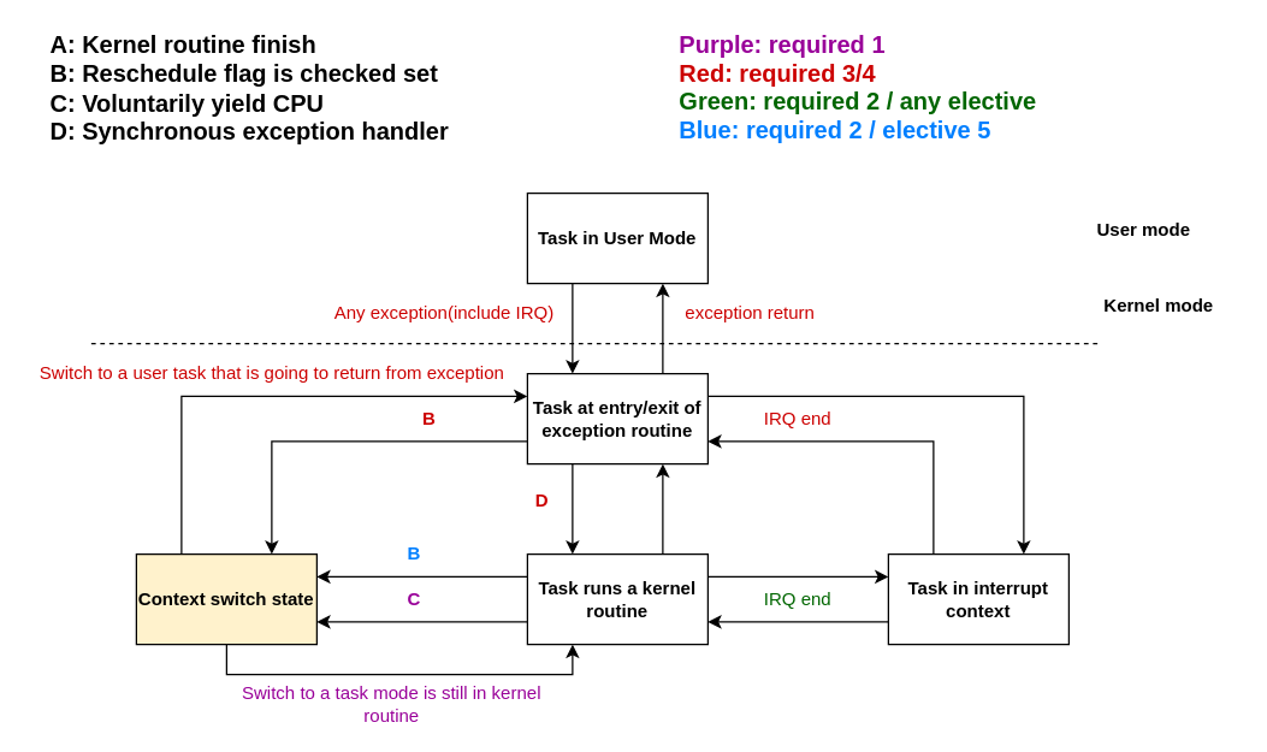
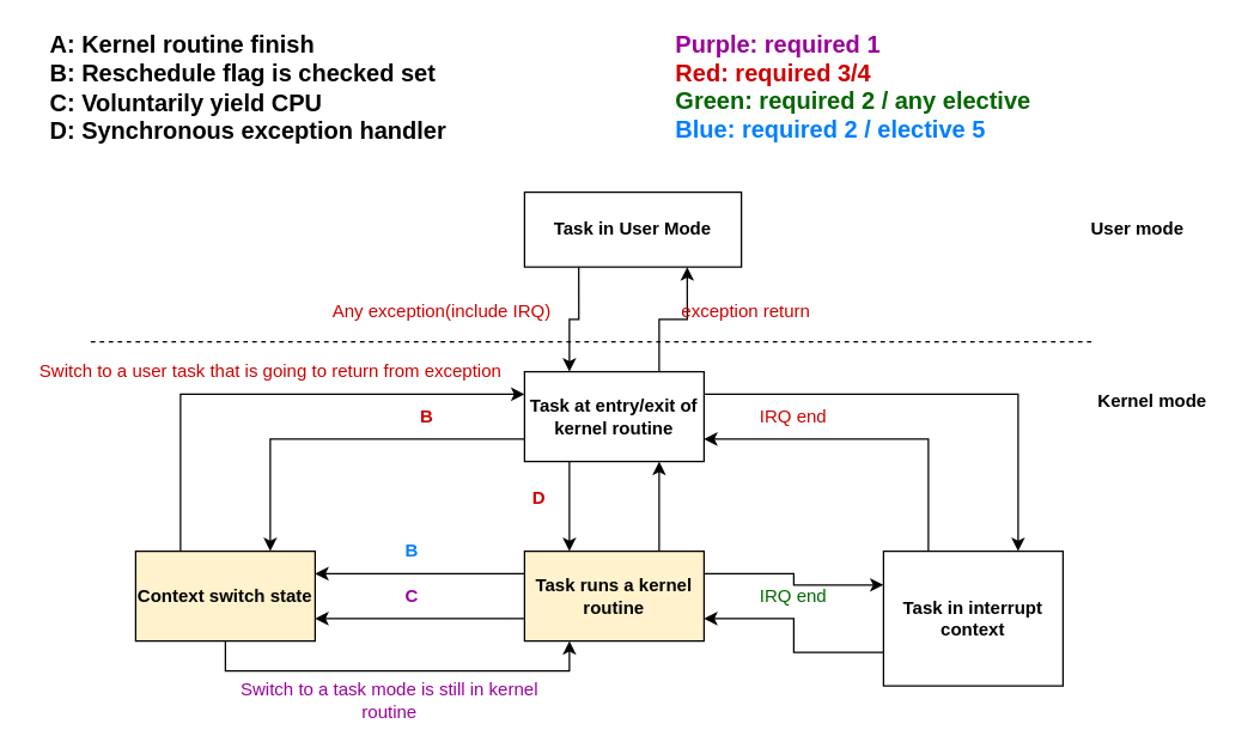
  <mxCell id="0" />
  <mxCell id="1" parent="0" />
  <mxCell id="2" style="edgeStyle=orthogonalEdgeStyle;rounded=0;orthogonalLoop=1;jettySize=auto;html=1;exitX=0.25;exitY=1;exitDx=0;exitDy=0;entryX=0.25;entryY=0;entryDx=0;entryDy=0;" parent="1" source="3" target="8" edge="1"><mxGeometry relative="1" as="geometry" /></mxCell>
- <mxCell id="3" value="&lt;b&gt;Task in User Mode&lt;/b&gt;" style="rounded=0;whiteSpace=wrap;html=1;" parent="1" vertex="1"><mxGeometry x="350" y="110" width="120" height="60" as="geometry" /></mxCell>
+ <mxCell id="3" value="&lt;b&gt;Task in User Mode&lt;/b&gt;" style="rounded=0;whiteSpace=wrap;html=1;" parent="1" vertex="1"><mxGeometry x="350" y="110" width="145" height="50" as="geometry" /></mxCell>
  <mxCell id="4" style="edgeStyle=orthogonalEdgeStyle;rounded=0;orthogonalLoop=1;jettySize=auto;html=1;exitX=0.75;exitY=0;exitDx=0;exitDy=0;entryX=0.75;entryY=1;entryDx=0;entryDy=0;" parent="1" source="8" target="3" edge="1"><mxGeometry relative="1" as="geometry" /></mxCell>
  <mxCell id="5" style="edgeStyle=orthogonalEdgeStyle;rounded=0;orthogonalLoop=1;jettySize=auto;html=1;exitX=0;exitY=0.75;exitDx=0;exitDy=0;entryX=0.75;entryY=0;entryDx=0;entryDy=0;" parent="1" source="8" target="19" edge="1"><mxGeometry relative="1" as="geometry" /></mxCell>
  <mxCell id="6" style="edgeStyle=orthogonalEdgeStyle;rounded=0;orthogonalLoop=1;jettySize=auto;html=1;exitX=1;exitY=0.25;exitDx=0;exitDy=0;entryX=0.75;entryY=0;entryDx=0;entryDy=0;" parent="1" source="8" target="16" edge="1"><mxGeometry relative="1" as="geometry" /></mxCell>
  <mxCell id="7" style="edgeStyle=orthogonalEdgeStyle;rounded=0;orthogonalLoop=1;jettySize=auto;html=1;exitX=0.25;exitY=1;exitDx=0;exitDy=0;entryX=0.25;entryY=0;entryDx=0;entryDy=0;" parent="1" source="8" target="13" edge="1"><mxGeometry relative="1" as="geometry" /></mxCell>
- <mxCell id="8" value="&lt;b&gt;Task at entry/exit of exception routine&lt;/b&gt;" style="rounded=0;whiteSpace=wrap;html=1;" parent="1" vertex="1"><mxGeometry x="350" y="230" width="120" height="60" as="geometry" /></mxCell>
+ <mxCell id="8" value="&lt;b&gt;Task at entry/exit of kernel routine&lt;/b&gt;" style="rounded=0;whiteSpace=wrap;html=1;" parent="1" vertex="1"><mxGeometry x="350" y="230" width="120" height="60" as="geometry" /></mxCell>
  <mxCell id="9" style="edgeStyle=orthogonalEdgeStyle;rounded=0;orthogonalLoop=1;jettySize=auto;html=1;exitX=0;exitY=0.25;exitDx=0;exitDy=0;entryX=1;entryY=0.25;entryDx=0;entryDy=0;" parent="1" source="13" target="19" edge="1"><mxGeometry relative="1" as="geometry" /></mxCell>
  <mxCell id="10" style="edgeStyle=orthogonalEdgeStyle;rounded=0;orthogonalLoop=1;jettySize=auto;html=1;exitX=0;exitY=0.75;exitDx=0;exitDy=0;entryX=1;entryY=0.75;entryDx=0;entryDy=0;" parent="1" source="13" target="19" edge="1"><mxGeometry relative="1" as="geometry" /></mxCell>
  <mxCell id="11" style="edgeStyle=orthogonalEdgeStyle;rounded=0;orthogonalLoop=1;jettySize=auto;html=1;exitX=0.75;exitY=0;exitDx=0;exitDy=0;entryX=0.75;entryY=1;entryDx=0;entryDy=0;" parent="1" source="13" target="8" edge="1"><mxGeometry relative="1" as="geometry" /></mxCell>
  <mxCell id="12" style="edgeStyle=orthogonalEdgeStyle;rounded=0;orthogonalLoop=1;jettySize=auto;html=1;exitX=1;exitY=0.25;exitDx=0;exitDy=0;entryX=0;entryY=0.25;entryDx=0;entryDy=0;" edge="1" parent="1" source="13" target="16"><mxGeometry relative="1" as="geometry" /></mxCell>
- <mxCell id="13" value="&lt;b&gt;Task runs a kernel routine&lt;/b&gt;" style="rounded=0;whiteSpace=wrap;html=1;" parent="1" vertex="1"><mxGeometry x="350" y="350" width="120" height="60" as="geometry" /></mxCell>
+ <mxCell id="13" value="&lt;b&gt;Task runs a kernel routine&lt;/b&gt;" style="rounded=0;whiteSpace=wrap;html=1;fillColor=#fff2cc;" parent="1" vertex="1"><mxGeometry x="350" y="350" width="120" height="60" as="geometry" /></mxCell>
  <mxCell id="14" style="edgeStyle=orthogonalEdgeStyle;rounded=0;orthogonalLoop=1;jettySize=auto;html=1;exitX=0.25;exitY=0;exitDx=0;exitDy=0;entryX=1;entryY=0.75;entryDx=0;entryDy=0;" parent="1" source="16" target="8" edge="1"><mxGeometry relative="1" as="geometry" /></mxCell>
  <mxCell id="15" style="edgeStyle=orthogonalEdgeStyle;rounded=0;orthogonalLoop=1;jettySize=auto;html=1;exitX=0;exitY=0.75;exitDx=0;exitDy=0;entryX=1;entryY=0.75;entryDx=0;entryDy=0;" edge="1" parent="1" source="16" target="13"><mxGeometry relative="1" as="geometry" /></mxCell>
- <mxCell id="16" value="&lt;b&gt;Task in interrupt context&lt;/b&gt;" style="rounded=0;whiteSpace=wrap;html=1;" parent="1" vertex="1"><mxGeometry x="590" y="350" width="120" height="60" as="geometry" /></mxCell>
+ <mxCell id="16" value="&lt;b&gt;Task in interrupt context&lt;/b&gt;" style="rounded=0;whiteSpace=wrap;html=1;" parent="1" vertex="1"><mxGeometry x="590" y="350" width="120" height="90" as="geometry" /></mxCell>
  <mxCell id="17" style="edgeStyle=orthogonalEdgeStyle;rounded=0;orthogonalLoop=1;jettySize=auto;html=1;exitX=0.5;exitY=1;exitDx=0;exitDy=0;entryX=0.25;entryY=1;entryDx=0;entryDy=0;" parent="1" source="19" target="13" edge="1"><mxGeometry relative="1" as="geometry" /></mxCell>
  <mxCell id="18" style="edgeStyle=orthogonalEdgeStyle;rounded=0;orthogonalLoop=1;jettySize=auto;html=1;exitX=0.25;exitY=0;exitDx=0;exitDy=0;entryX=0;entryY=0.25;entryDx=0;entryDy=0;" parent="1" source="19" target="8" edge="1"><mxGeometry relative="1" as="geometry" /></mxCell>
  <mxCell id="19" value="&lt;b&gt;Context switch state&lt;/b&gt;" style="rounded=0;whiteSpace=wrap;html=1;fillColor=#fff2cc;" parent="1" vertex="1"><mxGeometry x="90" y="350" width="120" height="60" as="geometry" /></mxCell>
  <mxCell id="20" value="&lt;font color=&quot;#cc0000&quot;&gt;Any exception(include IRQ)&lt;/font&gt;" style="text;html=1;strokeColor=none;fillColor=none;align=center;verticalAlign=middle;whiteSpace=wrap;rounded=0;" parent="1" vertex="1"><mxGeometry x="220" y="180" width="150" height="20" as="geometry" /></mxCell>
  <mxCell id="21" value="&lt;font color=&quot;#cc0000&quot;&gt;&lt;b&gt;D&lt;/b&gt;&lt;/font&gt;" style="text;html=1;strokeColor=none;fillColor=none;align=center;verticalAlign=middle;whiteSpace=wrap;rounded=0;" parent="1" vertex="1"><mxGeometry x="315" y="305" width="90" height="20" as="geometry" /></mxCell>
  <mxCell id="22" value="&lt;font color=&quot;#cc0000&quot;&gt;exception return&amp;nbsp;&lt;/font&gt;" style="text;html=1;strokeColor=none;fillColor=none;align=center;verticalAlign=middle;whiteSpace=wrap;rounded=0;" parent="1" vertex="1"><mxGeometry x="450" y="180" width="100" height="20" as="geometry" /></mxCell>
  <mxCell id="23" value="&lt;font color=&quot;#cc0000&quot;&gt;IRQ end&lt;/font&gt;" style="text;html=1;strokeColor=none;fillColor=none;align=center;verticalAlign=middle;whiteSpace=wrap;rounded=0;" parent="1" vertex="1"><mxGeometry x="465" y="250" width="130" height="20" as="geometry" /></mxCell>
  <mxCell id="24" value="&lt;b&gt;&lt;font color=&quot;#cc0000&quot;&gt;B&lt;/font&gt;&lt;/b&gt;" style="text;html=1;strokeColor=none;fillColor=none;align=center;verticalAlign=middle;whiteSpace=wrap;rounded=0;" parent="1" vertex="1"><mxGeometry x="250" y="250" width="70" height="20" as="geometry" /></mxCell>
  <mxCell id="25" style="edgeStyle=orthogonalEdgeStyle;rounded=0;orthogonalLoop=1;jettySize=auto;html=1;exitX=0.5;exitY=1;exitDx=0;exitDy=0;" parent="1" edge="1"><mxGeometry relative="1" as="geometry"><mxPoint x="285" y="370" as="sourcePoint" /><mxPoint x="285" y="370" as="targetPoint" /></mxGeometry></mxCell>
  <mxCell id="26" value="&lt;font color=&quot;#cc0000&quot;&gt;Switch to a user task that is going to return from exception&lt;/font&gt;" style="text;html=1;strokeColor=none;fillColor=none;align=center;verticalAlign=middle;whiteSpace=wrap;rounded=0;" parent="1" vertex="1"><mxGeometry x="20" y="220" width="321" height="20" as="geometry" /></mxCell>
  <mxCell id="27" value="&lt;font color=&quot;#990099&quot;&gt;Switch to a task mode is still in kernel routine&lt;/font&gt;" style="text;html=1;strokeColor=none;fillColor=none;align=center;verticalAlign=middle;whiteSpace=wrap;rounded=0;" parent="1" vertex="1"><mxGeometry x="140" y="440" width="240" height="20" as="geometry" /></mxCell>
  <mxCell id="28" value="&lt;font style=&quot;font-size: 16px&quot;&gt;&lt;b&gt;A: Kernel routine finish&lt;br&gt;B: Reschedule flag is checked set&lt;br&gt;C: Voluntarily yield CPU&lt;br&gt;D: Synchronous exception handler&amp;nbsp;&lt;br&gt;&lt;/b&gt;&lt;/font&gt;" style="text;html=1;strokeColor=none;fillColor=none;align=left;verticalAlign=middle;whiteSpace=wrap;rounded=0;" parent="1" vertex="1"><mxGeometry x="31" y="30" width="370" height="20" as="geometry" /></mxCell>
  <mxCell id="29" value="" style="endArrow=none;dashed=1;html=1;" parent="1" edge="1"><mxGeometry width="50" height="50" relative="1" as="geometry"><mxPoint x="60" y="210" as="sourcePoint" /><mxPoint x="730" y="210" as="targetPoint" /></mxGeometry></mxCell>
  <mxCell id="30" value="&lt;b&gt;User mode&lt;/b&gt;" style="text;html=1;strokeColor=none;fillColor=none;align=center;verticalAlign=middle;whiteSpace=wrap;rounded=0;" parent="1" vertex="1"><mxGeometry x="710" y="125" width="100" height="20" as="geometry" /></mxCell>
- <mxCell id="31" value="&lt;b&gt;Kernel mode&lt;/b&gt;" style="text;html=1;strokeColor=none;fillColor=none;align=center;verticalAlign=middle;whiteSpace=wrap;rounded=0;" parent="1" vertex="1"><mxGeometry x="720" y="175" width="100" height="20" as="geometry" /></mxCell>
+ <mxCell id="31" value="&lt;b&gt;Kernel mode&lt;/b&gt;" style="text;html=1;strokeColor=none;fillColor=none;align=center;verticalAlign=middle;whiteSpace=wrap;rounded=0;" parent="1" vertex="1"><mxGeometry x="720" y="240" width="100" height="20" as="geometry" /></mxCell>
  <mxCell id="32" value="&lt;b&gt;&lt;font color=&quot;#007fff&quot;&gt;B&lt;/font&gt;&lt;/b&gt;" style="text;html=1;strokeColor=none;fillColor=none;align=center;verticalAlign=middle;whiteSpace=wrap;rounded=0;" parent="1" vertex="1"><mxGeometry x="190" y="340" width="170" height="20" as="geometry" /></mxCell>
  <mxCell id="33" value="&lt;b&gt;&lt;font color=&quot;#990099&quot;&gt;C&lt;/font&gt;&lt;/b&gt;" style="text;html=1;strokeColor=none;fillColor=none;align=center;verticalAlign=middle;whiteSpace=wrap;rounded=0;" parent="1" vertex="1"><mxGeometry x="190" y="370" width="170" height="20" as="geometry" /></mxCell>
  <mxCell id="34" value="&lt;font style=&quot;font-size: 16px&quot;&gt;&lt;br&gt;&lt;/font&gt;&lt;div style=&quot;text-align: left ; font-size: 16px&quot;&gt;&lt;span&gt;&lt;b&gt;&lt;font style=&quot;font-size: 16px&quot; color=&quot;#990099&quot;&gt;Purple: required 1&lt;/font&gt;&lt;/b&gt;&lt;/span&gt;&lt;/div&gt;&lt;div style=&quot;text-align: left ; font-size: 16px&quot;&gt;&lt;span&gt;&lt;b&gt;&lt;font color=&quot;#cc0000&quot; style=&quot;font-size: 16px&quot;&gt;Red: required 3/4&lt;/font&gt;&lt;/b&gt;&lt;/span&gt;&lt;/div&gt;&lt;div style=&quot;text-align: left ; font-size: 16px&quot;&gt;&lt;span&gt;&lt;b&gt;&lt;font color=&quot;#006600&quot; style=&quot;font-size: 16px&quot;&gt;Green: required 2 / any elective&lt;/font&gt;&lt;/b&gt;&lt;/span&gt;&lt;/div&gt;&lt;div style=&quot;text-align: left ; font-size: 16px&quot;&gt;&lt;b&gt;&lt;font color=&quot;#007fff&quot; style=&quot;font-size: 16px&quot;&gt;Blue: required 2 / elective 5&lt;/font&gt;&lt;/b&gt;&lt;/div&gt;" style="text;html=1;strokeColor=none;fillColor=none;align=center;verticalAlign=middle;whiteSpace=wrap;rounded=0;" parent="1" vertex="1"><mxGeometry x="430" y="20" width="280" height="20" as="geometry" /></mxCell>
  <mxCell id="35" value="&lt;font color=&quot;#006600&quot;&gt;IRQ end&lt;/font&gt;" style="text;html=1;strokeColor=none;fillColor=none;align=center;verticalAlign=middle;whiteSpace=wrap;rounded=0;" vertex="1" parent="1"><mxGeometry x="495" y="370" width="70" height="20" as="geometry" /></mxCell>
